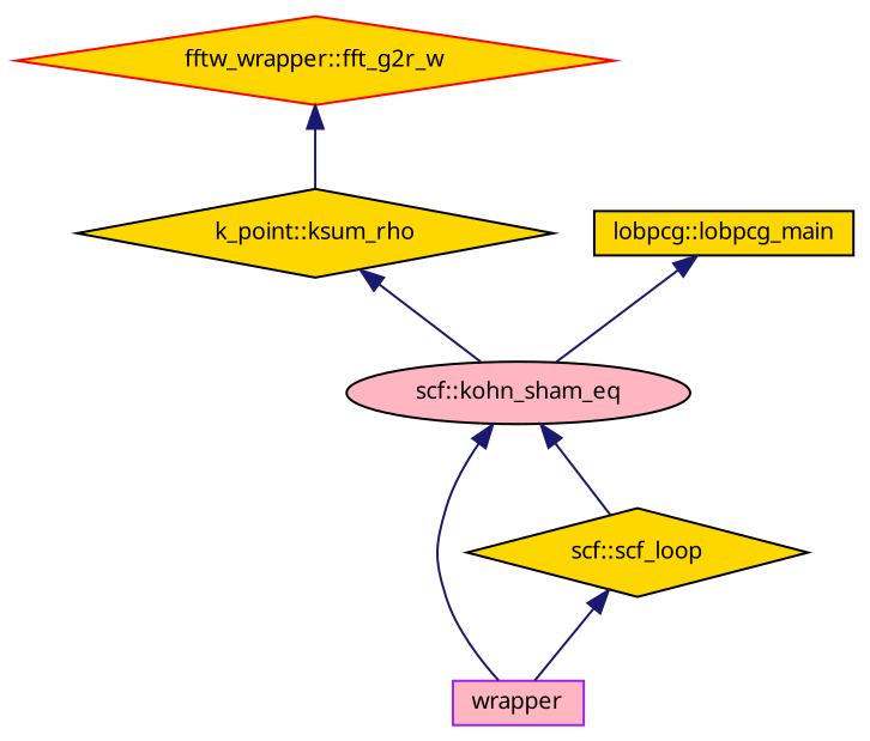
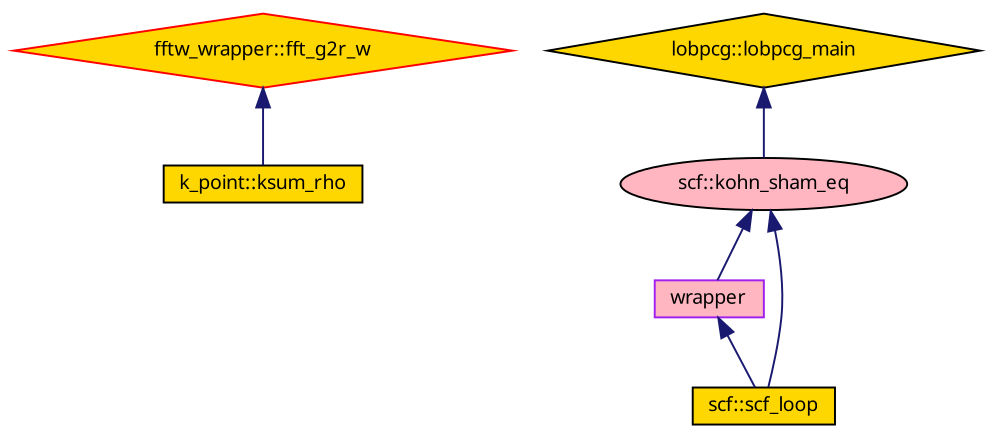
  digraph {
    fontname="Noto Sans"
    rankdir=TB
    node [color=black fillcolor=gold fontname="Noto Sans" fontsize=10 shape=diamond style=filled]
    edge [color=midnightblue dir=back fontname="Noto Sans" fontsize=10 labelfontname=Helvetica labelfontsize=10 style=solid]
    n1 [color=red fontcolor=black height=0.2 label="fftw_wrapper::fft_g2r_w" width=0.4]
-   n2 [height=0.2 label="k_point::ksum_rho" width=0.4]
+   n2 [height=0.2 label="k_point::ksum_rho" shape=box width=0.4]
    n3 [fillcolor=lightpink height=0.2 label="scf::kohn_sham_eq" shape=ellipse width=0.4]
-   n4 [height=0.2 label="lobpcg::lobpcg_main" shape=box width=0.4]
+   n4 [height=0.2 label="lobpcg::lobpcg_main" width=0.4]
    n5 [color=purple fillcolor=lightpink height=0.2 label=wrapper shape=box width=0.4]
-   n6 [height=0.2 label="scf::scf_loop" width=0.4]
+   n6 [height=0.2 label="scf::scf_loop" shape=box width=0.4]
    n1 -> n2
-   n2 -> n3
    n3 -> n5
    n3 -> n6
    n4 -> n3
-   n6 -> n5
+   n5 -> n6
  }
